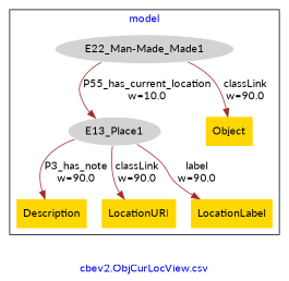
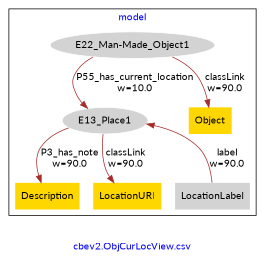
  digraph {
    fontcolor=blue
    fontname=Lato
    label="cbev2.ObjCurLocView.csv"
    remincross=true
    node [fillcolor=gold fontname=Lato style=filled shape=plaintext]
    edge [color=brown fontcolor=black fontname=Lato]
-   n1 [color=white fillcolor=lightgray label="E22_Man-Made_Made1" shape=""]
+   n1 [color=white fillcolor=lightgray label="E22_Man-Made_Object1" shape=""]
    n2 [color=white fillcolor=lightgray label=E13_Place1 shape=""]
    n3 [label=Object]
    n4 [label=Description]
    n5 [label=LocationURI]
-   n6 [label=LocationLabel]
+   n6 [fillcolor=lightgray label=LocationLabel]
    subgraph cluster_1 {
      label=model
      n1
      n2
      n3
      n4
      n5
      n6
    }
    n1 -> n2 [label="P55_has_current_location\nw=10.0"]
    n1 -> n3 [label="classLink\nw=90.0"]
    n2 -> n4 [label="P3_has_note\nw=90.0"]
    n2 -> n5 [label="classLink\nw=90.0"]
-   n2 -> n6 [label="label\nw=90.0"]
+   n6 -> n2 [label="label\nw=90.0"]
  }
